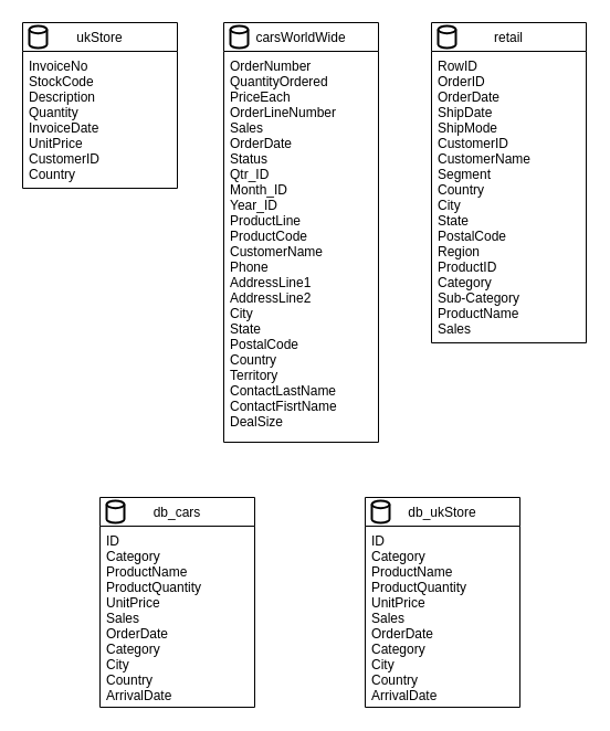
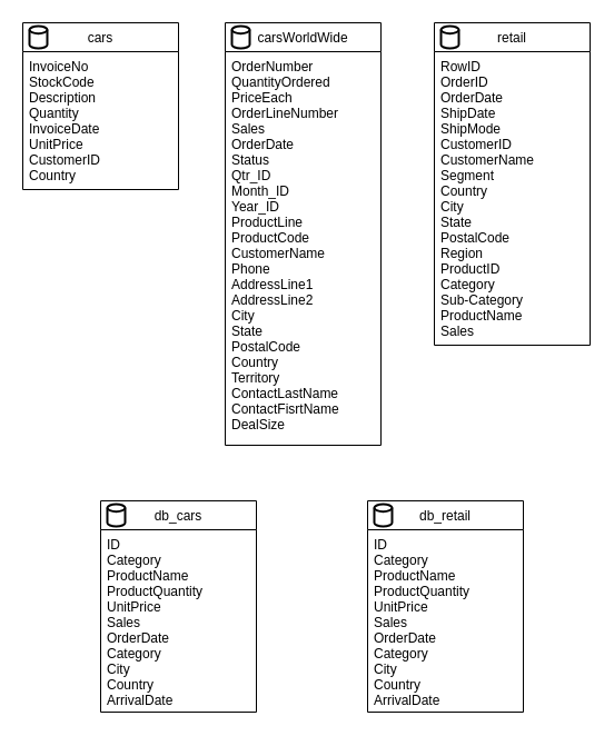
  <mxCell id="0" />
  <mxCell id="1" parent="0" />
- <mxCell id="2" value="ukStore" style="swimlane;fontStyle=0;childLayout=stackLayout;horizontal=1;startSize=26;fillColor=none;horizontalStack=0;resizeParent=1;resizeParentMax=0;resizeLast=0;collapsible=1;marginBottom=0;" vertex="1" parent="1"><mxGeometry x="20" y="20" width="140" height="150" as="geometry" /></mxCell>
+ <mxCell id="2" value="cars" style="swimlane;fontStyle=0;childLayout=stackLayout;horizontal=1;startSize=26;fillColor=none;horizontalStack=0;resizeParent=1;resizeParentMax=0;resizeLast=0;collapsible=1;marginBottom=0;" vertex="1" parent="1"><mxGeometry x="20" y="20" width="140" height="150" as="geometry" /></mxCell>
  <mxCell id="3" value="InvoiceNo&#10;StockCode&#10;Description&#10;Quantity&#10;InvoiceDate&#10;UnitPrice&#10;CustomerID&#10;Country" style="text;strokeColor=none;fillColor=none;align=left;verticalAlign=top;spacingLeft=4;spacingRight=4;overflow=hidden;rotatable=0;points=[[0,0.5],[1,0.5]];portConstraint=eastwest;" vertex="1" parent="2"><mxGeometry y="26" width="140" height="124" as="geometry" /></mxCell>
  <mxCell id="4" value="carsWorldWide" style="swimlane;fontStyle=0;childLayout=stackLayout;horizontal=1;startSize=26;fillColor=none;horizontalStack=0;resizeParent=1;resizeParentMax=0;resizeLast=0;collapsible=1;marginBottom=0;" vertex="1" parent="1"><mxGeometry x="202" y="20" width="140" height="380" as="geometry" /></mxCell>
  <mxCell id="5" value="OrderNumber&#10;QuantityOrdered&#10;PriceEach&#10;OrderLineNumber&#10;Sales&#10;OrderDate&#10;Status&#10;Qtr_ID&#10;Month_ID&#10;Year_ID&#10;ProductLine&#10;ProductCode&#10;CustomerName&#10;Phone&#10;AddressLine1&#10;AddressLine2&#10;City&#10;State&#10;PostalCode&#10;Country&#10;Territory&#10;ContactLastName&#10;ContactFisrtName&#10;DealSize" style="text;strokeColor=none;fillColor=none;align=left;verticalAlign=top;spacingLeft=4;spacingRight=4;overflow=hidden;rotatable=0;points=[[0,0.5],[1,0.5]];portConstraint=eastwest;" vertex="1" parent="4"><mxGeometry y="26" width="140" height="354" as="geometry" /></mxCell>
  <mxCell id="6" value="retail" style="swimlane;fontStyle=0;childLayout=stackLayout;horizontal=1;startSize=26;fillColor=none;horizontalStack=0;resizeParent=1;resizeParentMax=0;resizeLast=0;collapsible=1;marginBottom=0;" vertex="1" parent="1"><mxGeometry x="390" y="20" width="140" height="290" as="geometry" /></mxCell>
  <mxCell id="7" value="RowID&#10;OrderID&#10;OrderDate&#10;ShipDate&#10;ShipMode&#10;CustomerID&#10;CustomerName&#10;Segment&#10;Country&#10;City&#10;State&#10;PostalCode&#10;Region&#10;ProductID&#10;Category&#10;Sub-Category&#10;ProductName&#10;Sales" style="text;strokeColor=none;fillColor=none;align=left;verticalAlign=top;spacingLeft=4;spacingRight=4;overflow=hidden;rotatable=0;points=[[0,0.5],[1,0.5]];portConstraint=eastwest;" vertex="1" parent="6"><mxGeometry y="26" width="140" height="264" as="geometry" /></mxCell>
  <mxCell id="8" value="db_cars" style="swimlane;fontStyle=0;childLayout=stackLayout;horizontal=1;startSize=26;fillColor=none;horizontalStack=0;resizeParent=1;resizeParentMax=0;resizeLast=0;collapsible=1;marginBottom=0;" vertex="1" parent="1"><mxGeometry x="90" y="450" width="140" height="190" as="geometry" /></mxCell>
  <mxCell id="9" value="ID&#10;Category&#10;ProductName&#10;ProductQuantity&#10;UnitPrice&#10;Sales&#10;OrderDate&#10;Category&#10;City&#10;Country&#10;ArrivalDate" style="text;strokeColor=none;fillColor=none;align=left;verticalAlign=top;spacingLeft=4;spacingRight=4;overflow=hidden;rotatable=0;points=[[0,0.5],[1,0.5]];portConstraint=eastwest;" vertex="1" parent="8"><mxGeometry y="26" width="140" height="164" as="geometry" /></mxCell>
- <mxCell id="10" value="db_ukStore" style="swimlane;fontStyle=0;childLayout=stackLayout;horizontal=1;startSize=26;fillColor=none;horizontalStack=0;resizeParent=1;resizeParentMax=0;resizeLast=0;collapsible=1;marginBottom=0;" vertex="1" parent="1"><mxGeometry x="330" y="450" width="140" height="190" as="geometry" /></mxCell>
+ <mxCell id="10" value="db_retail" style="swimlane;fontStyle=0;childLayout=stackLayout;horizontal=1;startSize=26;fillColor=none;horizontalStack=0;resizeParent=1;resizeParentMax=0;resizeLast=0;collapsible=1;marginBottom=0;" vertex="1" parent="1"><mxGeometry x="330" y="450" width="140" height="190" as="geometry" /></mxCell>
  <mxCell id="11" value="ID&#10;Category&#10;ProductName&#10;ProductQuantity&#10;UnitPrice&#10;Sales&#10;OrderDate&#10;Category&#10;City&#10;Country&#10;ArrivalDate" style="text;strokeColor=none;fillColor=none;align=left;verticalAlign=top;spacingLeft=4;spacingRight=4;overflow=hidden;rotatable=0;points=[[0,0.5],[1,0.5]];portConstraint=eastwest;" vertex="1" parent="10"><mxGeometry y="26" width="140" height="164" as="geometry" /></mxCell>
  <mxCell id="12" value="" style="strokeWidth=2;html=1;shape=mxgraph.flowchart.database;whiteSpace=wrap;" vertex="1" parent="1"><mxGeometry x="96" y="453" width="16" height="20" as="geometry" /></mxCell>
  <mxCell id="13" value="" style="strokeWidth=2;html=1;shape=mxgraph.flowchart.database;whiteSpace=wrap;" vertex="1" parent="1"><mxGeometry x="336" y="453" width="16" height="20" as="geometry" /></mxCell>
  <mxCell id="14" value="" style="strokeWidth=2;html=1;shape=mxgraph.flowchart.database;whiteSpace=wrap;" vertex="1" parent="1"><mxGeometry x="26" y="23" width="16" height="20" as="geometry" /></mxCell>
  <mxCell id="15" value="" style="strokeWidth=2;html=1;shape=mxgraph.flowchart.database;whiteSpace=wrap;" vertex="1" parent="1"><mxGeometry x="208" y="23" width="16" height="20" as="geometry" /></mxCell>
  <mxCell id="16" value="" style="strokeWidth=2;html=1;shape=mxgraph.flowchart.database;whiteSpace=wrap;" vertex="1" parent="1"><mxGeometry x="396" y="23" width="16" height="20" as="geometry" /></mxCell>
